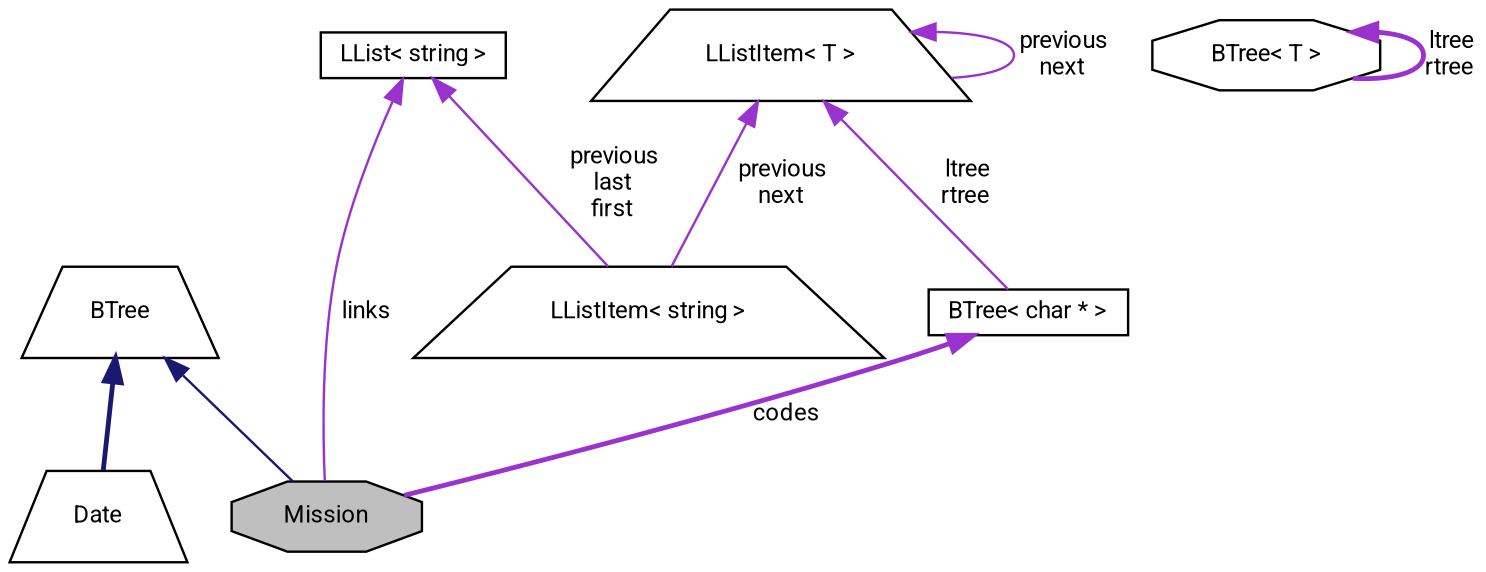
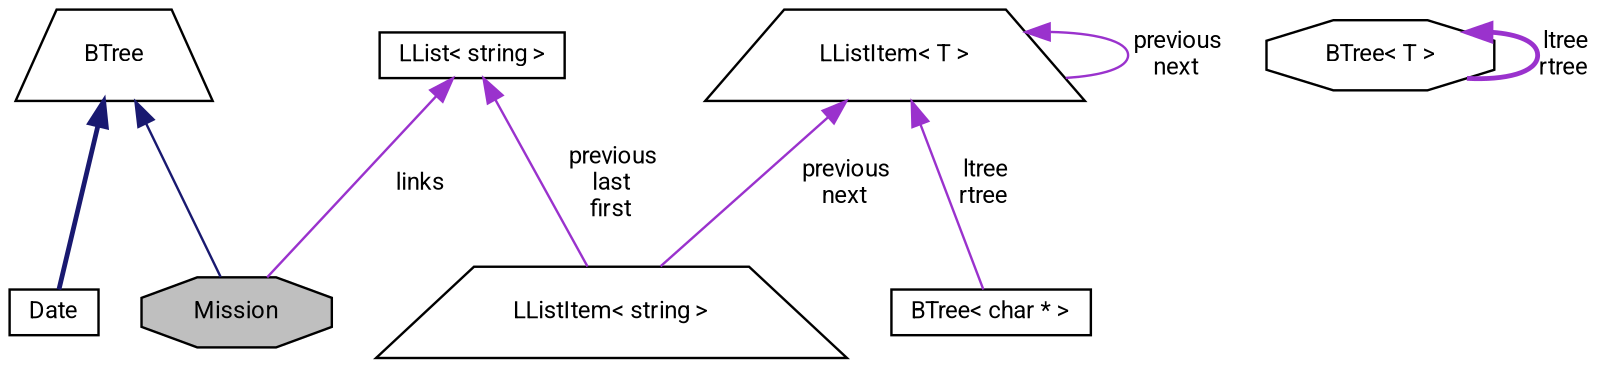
  digraph {
    fontname=Roboto
    node [color=black fillcolor=white fontname=Roboto fontsize=10 shape=trapezium style=filled]
    edge [color=darkorchid3 dir=back fontname=Roboto fontsize=10 labelfontname=Helvetica labelfontsize=10 style=solid]
    n1 [fillcolor=grey75 fontcolor=black height=0.2 label=Mission shape=octagon width=0.4]
    n2 [height=0.2 label=BTree width=0.4]
-   n3 [height=0.2 label=Date width=0.4]
+   n3 [height=0.2 label=Date shape=box width=0.4]
    n4 [height=0.2 label="LList\< string \>" shape=box width=0.4]
    n5 [height=0.2 label="LListItem\< string \>" width=0.4]
    n6 [height=0.2 label="LListItem\< T \>" width=0.4]
    n7 [height=0.2 label="BTree\< char * \>" shape=box width=0.4]
    n8 [height=0.2 label="BTree\< T \>" shape=octagon width=0.4]
    n2 -> n1 [color=midnightblue]
    n2 -> n3 [color=midnightblue style=bold]
    n4 -> n1 [label=" links"]
    n4 -> n5 [label=" previous\nlast\nfirst"]
    n6 -> n5 [label=" previous\nnext"]
    n6 -> n6 [label=" previous\nnext"]
    n6 -> n7 [label=" ltree\nrtree"]
-   n7 -> n1 [label=" codes" style=bold]
    n8 -> n8 [label=" ltree\nrtree" style=bold]
  }
